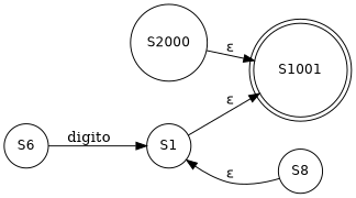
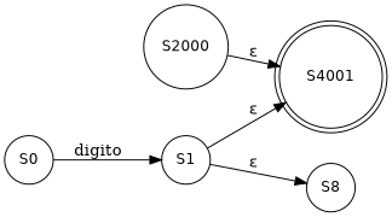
  digraph {
    nodesep=0.4
    rankdir=LR
    ranksep=0.5
    node [fontname=helvetica fontsize=13 shape=circle]
-   S1001 [shape=doublecircle]
+   S1001 [shape=doublecircle label=S4001]
    n2 [label=S2000]
    S1
    n4 [label=S8]
-   S0 [label=S6]
+   S0
    n2 -> S1001 [label="ε"]
    S1 -> S1001 [label="ε"]
-   n4 -> S1 [label="ε"]
+   S1 -> n4 [label="ε"]
    S0 -> S1 [label=digito]
  }
